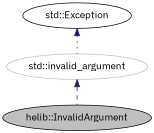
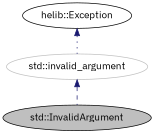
  digraph {
    fontname="IBM Plex Sans"
    node [color=black fillcolor=white fontname="IBM Plex Sans" style=filled]
    edge [color=midnightblue dir=back fontname="IBM Plex Sans"]
-   n1 [fillcolor=grey75 fontcolor=black label="helib::InvalidArgument"]
+   n1 [fillcolor=grey75 fontcolor=black label="std::InvalidArgument"]
    n2 [color=grey75 label="std::invalid_argument"]
-   n3 [label="std::Exception"]
+   n3 [label="helib::Exception"]
    n2 -> n1 [style=dashed]
    n3 -> n2 [style=dotted]
  }
